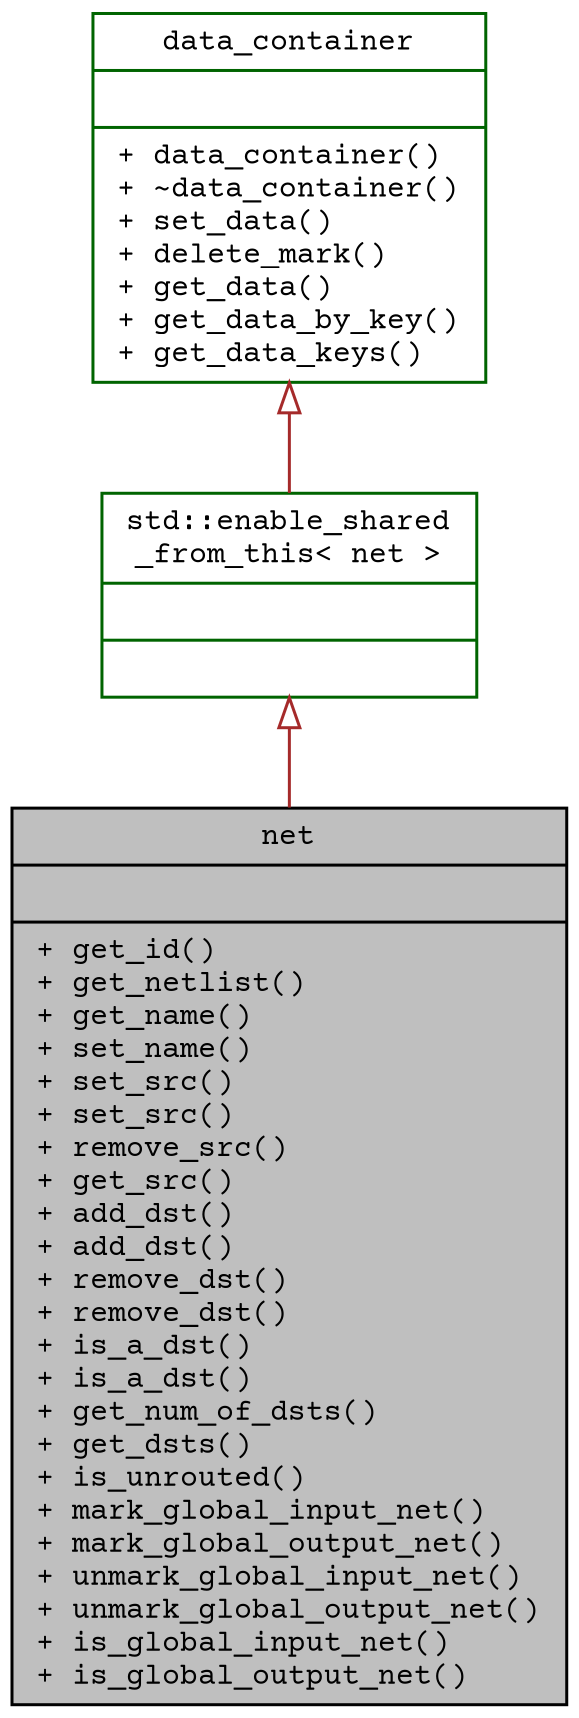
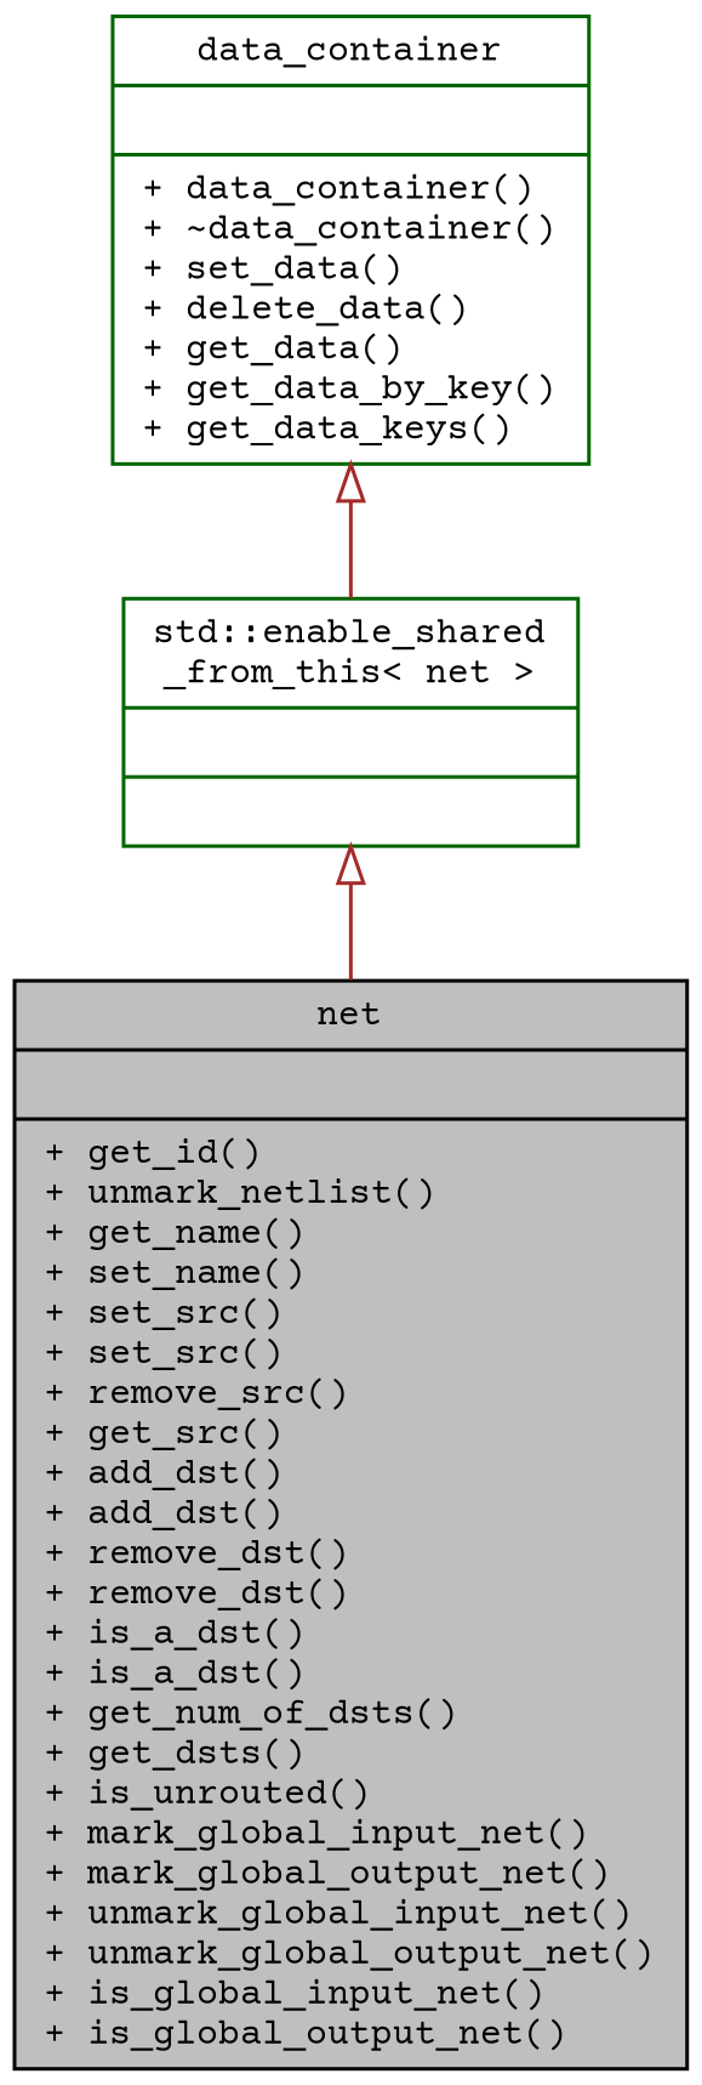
  digraph {
    fontname="Courier Prime"
    node [color=darkgreen fillcolor=white fontname="Courier Prime" fontsize=10 shape=record style=filled]
    edge [arrowtail=onormal color=brown dir=back fontname="Courier Prime" fontsize=10 labelfontname=Helvetica labelfontsize=10 style=solid]
-   n1 [color=black fillcolor=grey75 fontcolor=black height=0.2 label="{net\n||+ get_id()\l+ get_netlist()\l+ get_name()\l+ set_name()\l+ set_src()\l+ set_src()\l+ remove_src()\l+ get_src()\l+ add_dst()\l+ add_dst()\l+ remove_dst()\l+ remove_dst()\l+ is_a_dst()\l+ is_a_dst()\l+ get_num_of_dsts()\l+ get_dsts()\l+ is_unrouted()\l+ mark_global_input_net()\l+ mark_global_output_net()\l+ unmark_global_input_net()\l+ unmark_global_output_net()\l+ is_global_input_net()\l+ is_global_output_net()\l}" width=0.4]
-   n2 [height=0.2 label="{data_container\n||+ data_container()\l+ ~data_container()\l+ set_data()\l+ delete_mark()\l+ get_data()\l+ get_data_by_key()\l+ get_data_keys()\l}" width=0.4]
+   n1 [color=black fillcolor=grey75 fontcolor=black height=0.2 label="{net\n||+ get_id()\l+ unmark_netlist()\l+ get_name()\l+ set_name()\l+ set_src()\l+ set_src()\l+ remove_src()\l+ get_src()\l+ add_dst()\l+ add_dst()\l+ remove_dst()\l+ remove_dst()\l+ is_a_dst()\l+ is_a_dst()\l+ get_num_of_dsts()\l+ get_dsts()\l+ is_unrouted()\l+ mark_global_input_net()\l+ mark_global_output_net()\l+ unmark_global_input_net()\l+ unmark_global_output_net()\l+ is_global_input_net()\l+ is_global_output_net()\l}" width=0.4]
+   n2 [height=0.2 label="{data_container\n||+ data_container()\l+ ~data_container()\l+ set_data()\l+ delete_data()\l+ get_data()\l+ get_data_by_key()\l+ get_data_keys()\l}" width=0.4]
    n3 [height=0.2 label="{std::enable_shared\l_from_this\< net \>\n||}" width=0.4]
    n2 -> n3
    n3 -> n1
  }
